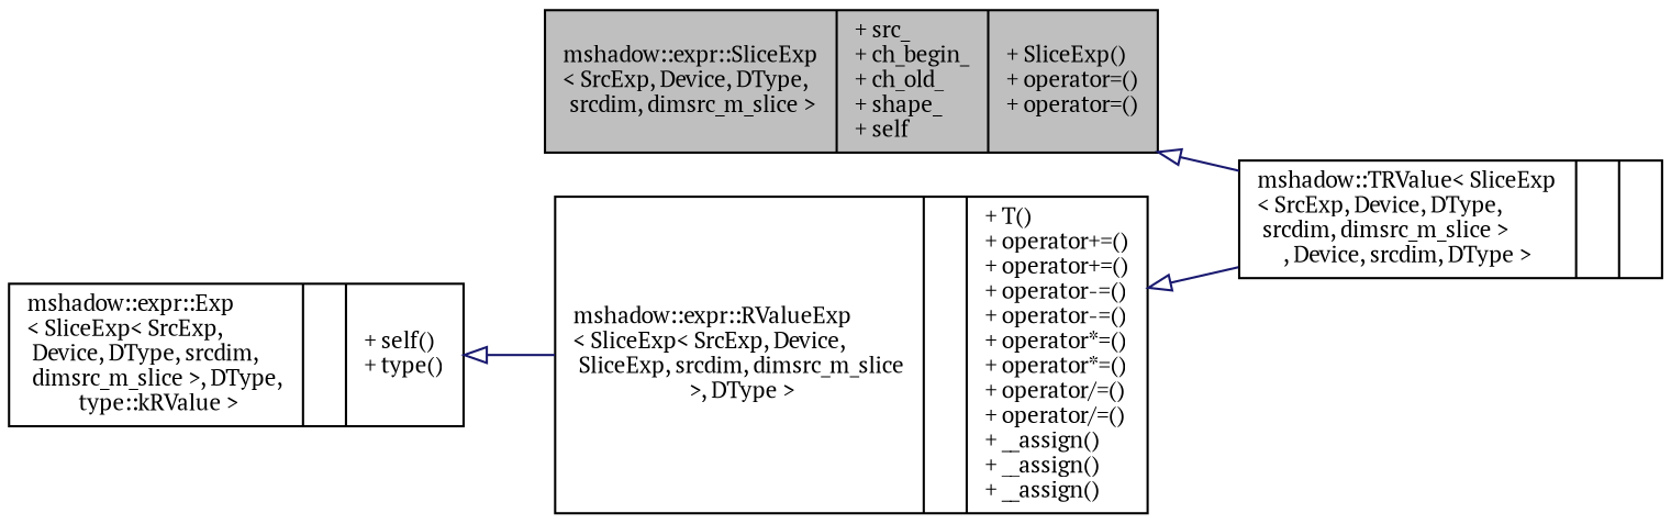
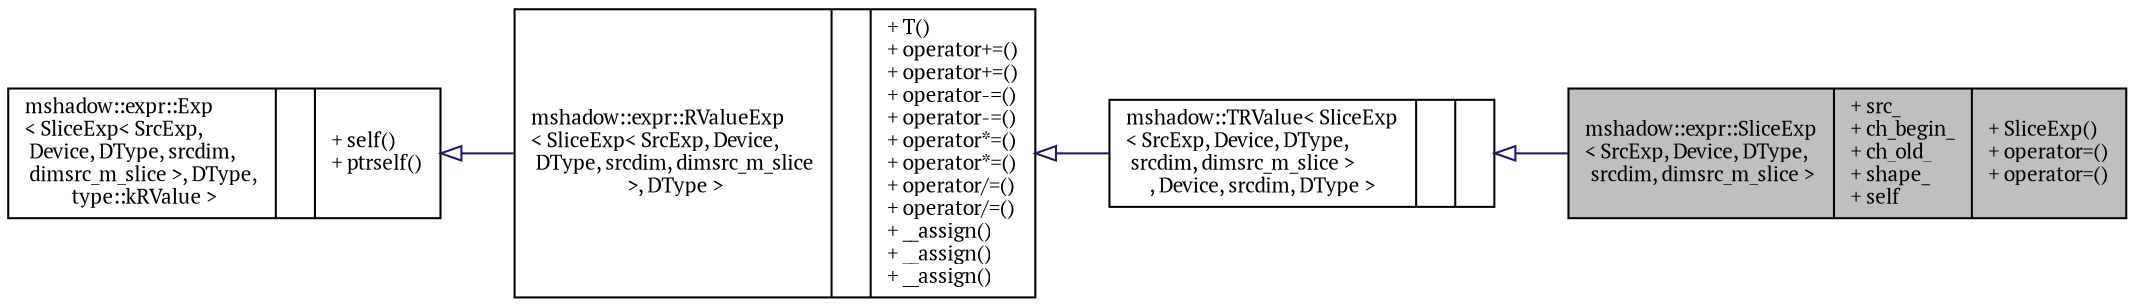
  digraph {
    fontname="PT Serif"
    rankdir=LR
    node [color=black fillcolor=white fontname="PT Serif" fontsize=10 shape=record style=filled]
    edge [arrowtail=onormal color=midnightblue dir=back fontname="PT Serif" fontsize=10 labelfontname=Helvetica labelfontsize=10 style=solid]
    n1 [fillcolor=grey75 fontcolor=black height=0.2 label="{mshadow::expr::SliceExp\l\< SrcExp, Device, DType,\l srcdim, dimsrc_m_slice \>\n|+ src_\l+ ch_begin_\l+ ch_old_\l+ shape_\l+ self\l|+ SliceExp()\l+ operator=()\l+ operator=()\l}" width=0.4]
    n2 [height=0.2 label="{mshadow::TRValue\< SliceExp\l\< SrcExp, Device, DType,\l srcdim, dimsrc_m_slice \>\l, Device, srcdim, DType \>\n||}" width=0.4]
-   n3 [height=0.2 label="{mshadow::expr::RValueExp\l\< SliceExp\< SrcExp, Device,\l SliceExp, srcdim, dimsrc_m_slice\l \>, DType \>\n||+ T()\l+ operator+=()\l+ operator+=()\l+ operator-=()\l+ operator-=()\l+ operator*=()\l+ operator*=()\l+ operator/=()\l+ operator/=()\l+ __assign()\l+ __assign()\l+ __assign()\l}" width=0.4]
-   n4 [height=0.2 label="{mshadow::expr::Exp\l\< SliceExp\< SrcExp,\l Device, DType, srcdim,\l dimsrc_m_slice \>, DType,\l type::kRValue \>\n||+ self()\l+ type()\l}" width=0.4]
-   n1 -> n2
+   n3 [height=0.2 label="{mshadow::expr::RValueExp\l\< SliceExp\< SrcExp, Device,\l DType, srcdim, dimsrc_m_slice\l \>, DType \>\n||+ T()\l+ operator+=()\l+ operator+=()\l+ operator-=()\l+ operator-=()\l+ operator*=()\l+ operator*=()\l+ operator/=()\l+ operator/=()\l+ __assign()\l+ __assign()\l+ __assign()\l}" width=0.4]
+   n4 [height=0.2 label="{mshadow::expr::Exp\l\< SliceExp\< SrcExp,\l Device, DType, srcdim,\l dimsrc_m_slice \>, DType,\l type::kRValue \>\n||+ self()\l+ ptrself()\l}" width=0.4]
+   n2 -> n1
    n3 -> n2
    n4 -> n3
  }
